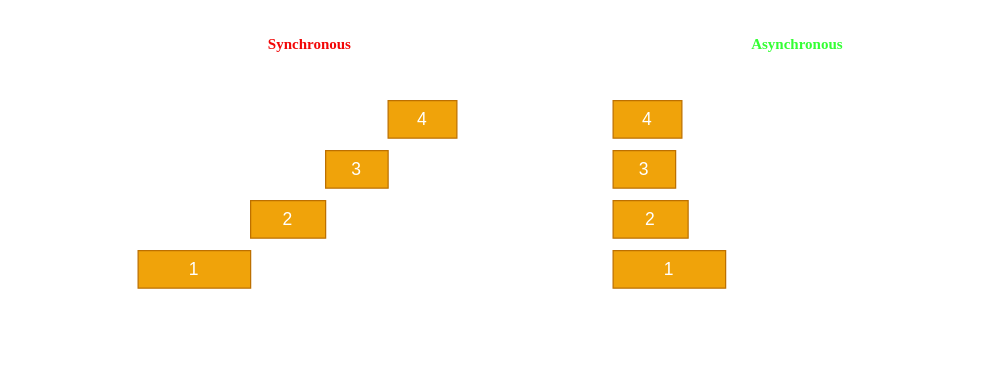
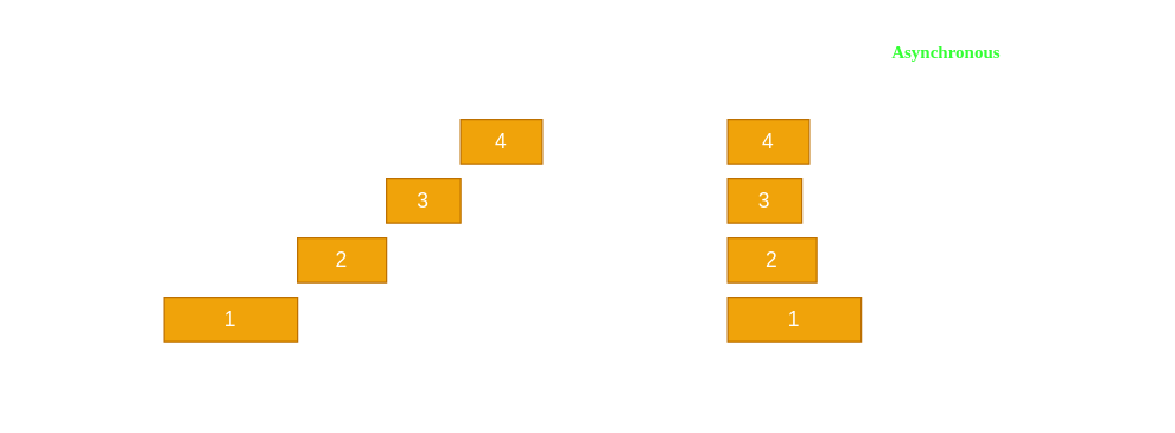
  <mxCell id="0" />
  <mxCell id="1" parent="0" />
  <mxCell id="2" value="" style="endArrow=none;html=1;rounded=0;strokeColor=#FFFFFF;fontColor=#FFFFFF;" parent="1" edge="1"><mxGeometry width="50" height="50" relative="1" as="geometry"><mxPoint x="110" y="240" as="sourcePoint" /><mxPoint x="110" y="40" as="targetPoint" /></mxGeometry></mxCell>
  <mxCell id="3" value="" style="endArrow=none;html=1;rounded=0;strokeColor=#FFFFFF;fontColor=#FFFFFF;" parent="1" edge="1"><mxGeometry width="50" height="50" relative="1" as="geometry"><mxPoint x="110" y="240" as="sourcePoint" /><mxPoint x="390" y="240" as="targetPoint" /></mxGeometry></mxCell>
  <mxCell id="4" value="1" style="rounded=0;whiteSpace=wrap;html=1;fillColor=#f0a30a;strokeColor=#BD7000;fontColor=#FFFFFF;fontSize=14;" parent="1" vertex="1"><mxGeometry x="110" y="200" width="90" height="30" as="geometry" /></mxCell>
  <mxCell id="5" value="2" style="rounded=0;whiteSpace=wrap;html=1;fillColor=#f0a30a;strokeColor=#BD7000;fontColor=#FFFFFF;fontSize=14;" parent="1" vertex="1"><mxGeometry x="200" y="160" width="60" height="30" as="geometry" /></mxCell>
  <mxCell id="6" value="3" style="rounded=0;whiteSpace=wrap;html=1;fillColor=#f0a30a;strokeColor=#BD7000;fontColor=#FFFFFF;fontSize=14;" parent="1" vertex="1"><mxGeometry x="260" y="120" width="50" height="30" as="geometry" /></mxCell>
  <mxCell id="7" value="4" style="rounded=0;whiteSpace=wrap;html=1;fillColor=#f0a30a;strokeColor=#BD7000;fontColor=#FFFFFF;fontSize=14;" parent="1" vertex="1"><mxGeometry x="310" y="80" width="55" height="30" as="geometry" /></mxCell>
  <mxCell id="8" value="Execution Time&amp;nbsp;" style="text;html=1;strokeColor=none;fillColor=none;align=center;verticalAlign=middle;whiteSpace=wrap;rounded=0;fontColor=#FFFFFF;" parent="1" vertex="1"><mxGeometry x="210" y="240" width="95" height="30" as="geometry" /></mxCell>
  <mxCell id="9" value="Task Count" style="text;html=1;strokeColor=none;fillColor=none;align=center;verticalAlign=middle;whiteSpace=wrap;rounded=0;fontColor=#FFFFFF;" parent="1" vertex="1"><mxGeometry x="20" y="120" width="95" height="30" as="geometry" /></mxCell>
  <mxCell id="10" value="" style="endArrow=none;html=1;rounded=0;strokeColor=#FFFFFF;fontColor=#FFFFFF;" parent="1" edge="1"><mxGeometry width="50" height="50" relative="1" as="geometry"><mxPoint x="490" y="240" as="sourcePoint" /><mxPoint x="490" y="40" as="targetPoint" /></mxGeometry></mxCell>
  <mxCell id="11" value="" style="endArrow=none;html=1;rounded=0;strokeColor=#FFFFFF;fontColor=#FFFFFF;" parent="1" edge="1"><mxGeometry width="50" height="50" relative="1" as="geometry"><mxPoint x="490" y="240" as="sourcePoint" /><mxPoint x="770" y="240" as="targetPoint" /></mxGeometry></mxCell>
  <mxCell id="12" value="1" style="rounded=0;whiteSpace=wrap;html=1;fillColor=#f0a30a;strokeColor=#BD7000;fontColor=#FFFFFF;fontSize=14;" parent="1" vertex="1"><mxGeometry x="490" y="200" width="90" height="30" as="geometry" /></mxCell>
  <mxCell id="13" value="2" style="rounded=0;whiteSpace=wrap;html=1;fillColor=#f0a30a;strokeColor=#BD7000;fontColor=#FFFFFF;fontSize=14;" parent="1" vertex="1"><mxGeometry x="490" y="160" width="60" height="30" as="geometry" /></mxCell>
  <mxCell id="14" value="3" style="rounded=0;whiteSpace=wrap;html=1;fillColor=#f0a30a;strokeColor=#BD7000;fontColor=#FFFFFF;fontSize=14;" parent="1" vertex="1"><mxGeometry x="490" y="120" width="50" height="30" as="geometry" /></mxCell>
  <mxCell id="15" value="4" style="rounded=0;whiteSpace=wrap;html=1;fillColor=#f0a30a;strokeColor=#BD7000;fontColor=#FFFFFF;fontSize=14;" parent="1" vertex="1"><mxGeometry x="490" y="80" width="55" height="30" as="geometry" /></mxCell>
  <mxCell id="16" value="Execution Time&amp;nbsp;" style="text;html=1;strokeColor=none;fillColor=none;align=center;verticalAlign=middle;whiteSpace=wrap;rounded=0;fontColor=#FFFFFF;" parent="1" vertex="1"><mxGeometry x="590" y="240" width="95" height="30" as="geometry" /></mxCell>
  <mxCell id="17" value="Task Count" style="text;html=1;strokeColor=none;fillColor=none;align=center;verticalAlign=middle;whiteSpace=wrap;rounded=0;fontColor=#FFFFFF;" parent="1" vertex="1"><mxGeometry x="400" y="120" width="95" height="30" as="geometry" /></mxCell>
- <mxCell id="18" value="Synchronous" style="text;html=1;strokeColor=none;fillColor=none;align=center;verticalAlign=middle;whiteSpace=wrap;rounded=0;fontStyle=1;fontFamily=Lucida Console;fontColor=#F20707;" parent="1" vertex="1"><mxGeometry x="200" y="20" width="95" height="30" as="geometry" /></mxCell>
  <mxCell id="19" value="Asynchronous" style="text;html=1;strokeColor=none;fillColor=none;align=center;verticalAlign=middle;whiteSpace=wrap;rounded=0;fontStyle=1;fontFamily=Lucida Console;fontColor=#33FF33;" parent="1" vertex="1"><mxGeometry x="590" y="20" width="95" height="30" as="geometry" /></mxCell>
